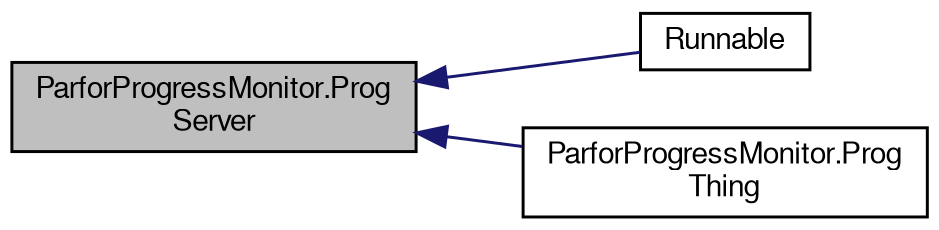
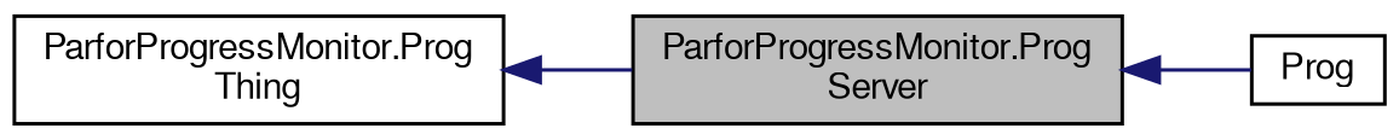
  digraph {
    rankdir=LR
    node [color=black fillcolor=white fontname=FreeSans fontsize=10 shape=record style=filled]
    edge [color=midnightblue dir=back fontname=FreeSans fontsize=10 labelfontname=FreeSans labelfontsize=10 style=solid]
    n1 [fillcolor=grey75 fontcolor=black height=0.2 label="ParforProgressMonitor.Prog\lServer" width=0.4]
-   n2 [height=0.2 label=Runnable width=0.4]
+   n2 [height=0.2 label=Prog width=0.4]
    n3 [height=0.2 label="ParforProgressMonitor.Prog\lThing" width=0.4]
    n1 -> n2
-   n1 -> n3
+   n3 -> n1
  }
